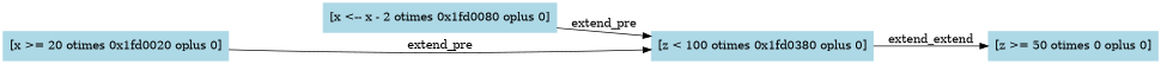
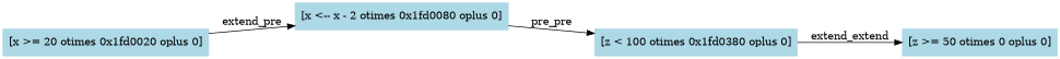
  digraph {
    rankdir=LR
    node [color=lightblue shape=box style=filled]
    edge [color=black]
    n1 [label="[x >= 20 otimes 0x1fd0020 oplus 0]"]
    n2 [label="[x <-- x - 2 otimes 0x1fd0080 oplus 0]"]
    n3 [label="[z < 100 otimes 0x1fd0380 oplus 0]"]
    n4 [label="[z >= 50 otimes 0 oplus 0]"]
-   n1 -> n3 [label=extend_pre]
-   n2 -> n3 [label=extend_pre]
+   n1 -> n2 [label=extend_pre]
+   n2 -> n3 [label=pre_pre]
    n3 -> n4 [label=extend_extend]
  }
